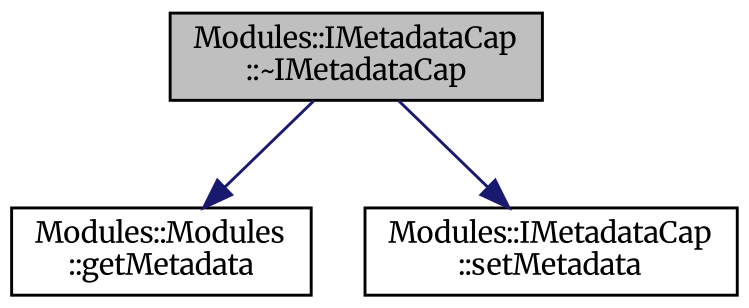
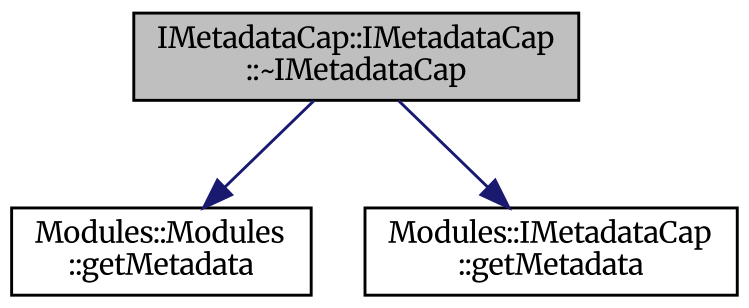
  digraph {
    fontname=Merriweather
    rankdir=TB
    node [color=black fillcolor=white fontname=Merriweather fontsize=10 shape=record style=filled]
    edge [color=midnightblue fontname=Merriweather fontsize=10 labelfontname=Helvetica labelfontsize=10 style=solid]
-   n1 [fillcolor=grey75 fontcolor=black height=0.2 label="Modules::IMetadataCap\l::~IMetadataCap" width=0.4]
+   n1 [fillcolor=grey75 fontcolor=black height=0.2 label="IMetadataCap::IMetadataCap\l::~IMetadataCap" width=0.4]
    n2 [height=0.2 label="Modules::Modules\l::getMetadata" width=0.4]
-   n3 [height=0.2 label="Modules::IMetadataCap\l::setMetadata" width=0.4]
+   n3 [height=0.2 label="Modules::IMetadataCap\l::getMetadata" width=0.4]
    n1 -> n2
    n1 -> n3
  }
